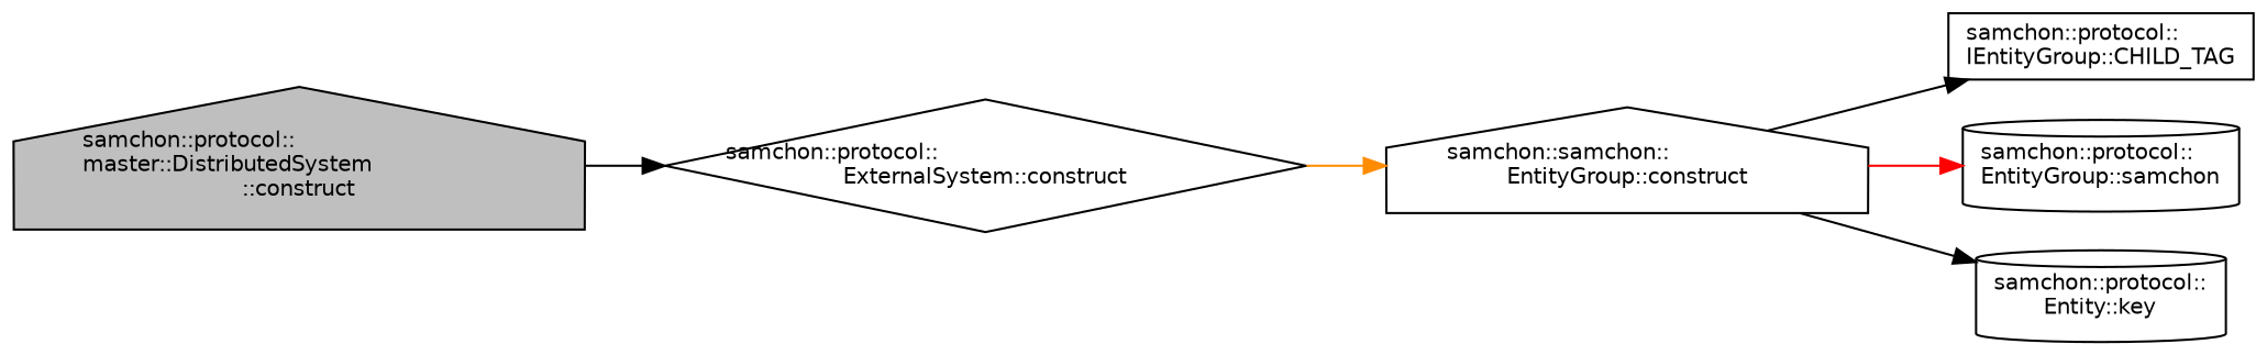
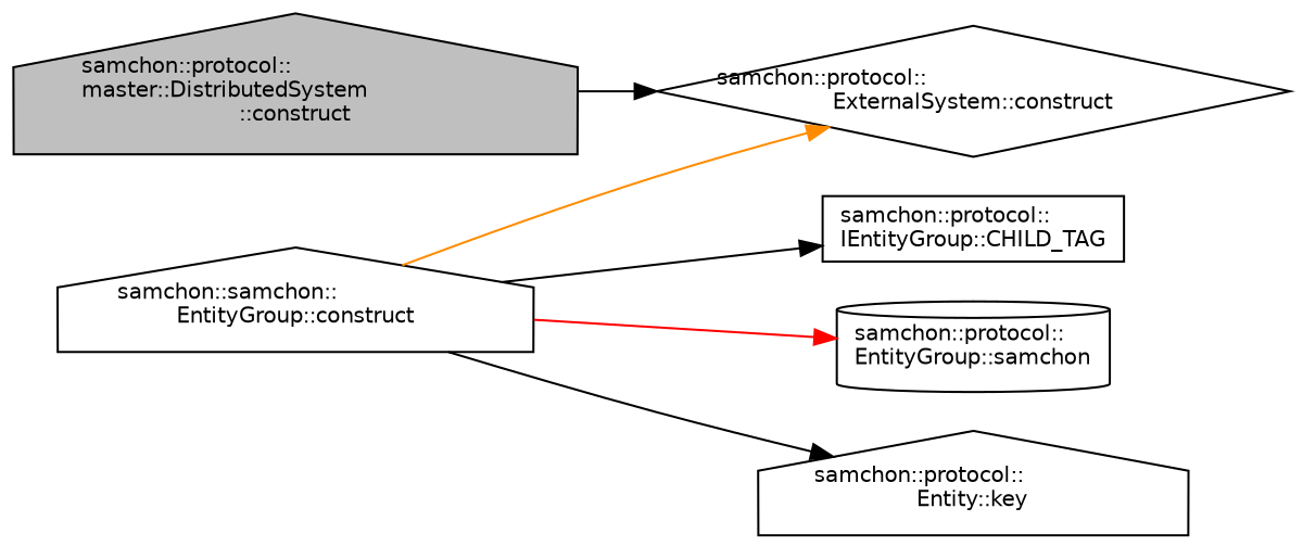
  digraph {
    rankdir=LR
    node [color=black fillcolor=white fontname=Helvetica fontsize=10 shape=house style=filled]
    edge [color=black fontname=Helvetica fontsize=10 labelfontname=Helvetica labelfontsize=10 style=solid]
    n1 [fillcolor=grey75 fontcolor=black height=0.2 label="samchon::protocol::\lmaster::DistributedSystem\l::construct" width=0.4]
    n2 [height=0.2 label="samchon::protocol::\lExternalSystem::construct" shape=diamond width=0.4]
    n3 [height=0.2 label="samchon::samchon::\lEntityGroup::construct" width=0.4]
    n4 [height=0.2 label="samchon::protocol::\lIEntityGroup::CHILD_TAG" shape=box width=0.4]
    n5 [height=0.2 label="samchon::protocol::\lEntityGroup::samchon" shape=cylinder width=0.4]
-   n6 [height=0.2 label="samchon::protocol::\lEntity::key" shape=cylinder width=0.4]
+   n6 [height=0.2 label="samchon::protocol::\lEntity::key" width=0.4]
    n1 -> n2
-   n2 -> n3 [color=darkorange]
+   n3 -> n2 [color=darkorange]
    n3 -> n4
    n3 -> n5 [color=red]
    n3 -> n6
  }
